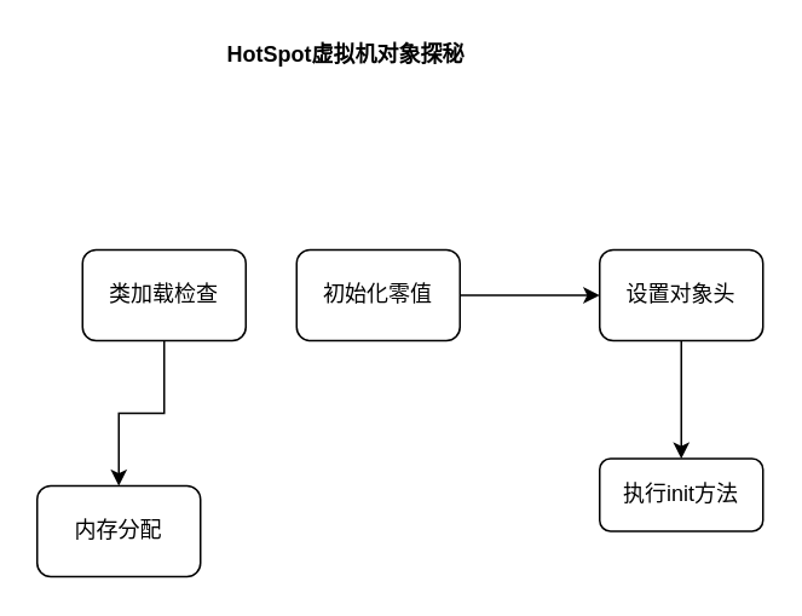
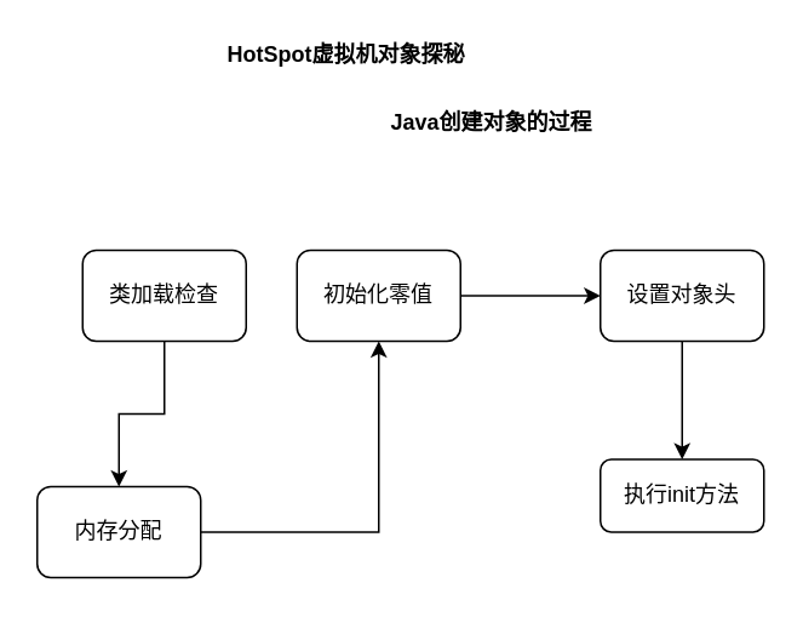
  <mxCell id="0" />
  <mxCell id="1" parent="0" />
  <mxCell id="2" value="&lt;b&gt;HotSpot虚拟机对象探秘&lt;/b&gt;" style="text;html=1;resizable=0;points=[];autosize=1;align=left;verticalAlign=top;spacingTop=-4;" vertex="1" parent="1"><mxGeometry x="123" y="20" width="150" height="20" as="geometry" /></mxCell>
+ <mxCell id="3" value="&lt;b&gt;Java创建对象的过程&lt;/b&gt;" style="text;html=1;resizable=0;points=[];autosize=1;align=left;verticalAlign=top;spacingTop=-4;" vertex="1" parent="1"><mxGeometry x="213" y="57" width="130" height="20" as="geometry" /></mxCell>
  <mxCell id="4" value="" style="edgeStyle=orthogonalEdgeStyle;rounded=0;orthogonalLoop=1;jettySize=auto;html=1;" edge="1" parent="1" source="5" target="7"><mxGeometry relative="1" as="geometry" /></mxCell>
  <mxCell id="5" value="类加载检查" style="rounded=1;whiteSpace=wrap;html=1;" vertex="1" parent="1"><mxGeometry x="45" y="137" width="90" height="50" as="geometry" /></mxCell>
+ <mxCell id="6" value="" style="edgeStyle=orthogonalEdgeStyle;rounded=0;orthogonalLoop=1;jettySize=auto;html=1;" edge="1" parent="1" source="7" target="9"><mxGeometry relative="1" as="geometry" /></mxCell>
  <mxCell id="7" value="内存分配" style="rounded=1;whiteSpace=wrap;html=1;" vertex="1" parent="1"><mxGeometry x="20" y="267" width="90" height="50" as="geometry" /></mxCell>
  <mxCell id="8" value="" style="edgeStyle=orthogonalEdgeStyle;rounded=0;orthogonalLoop=1;jettySize=auto;html=1;" edge="1" parent="1" source="9" target="11"><mxGeometry relative="1" as="geometry" /></mxCell>
  <mxCell id="9" value="初始化零值" style="rounded=1;whiteSpace=wrap;html=1;" vertex="1" parent="1"><mxGeometry x="163" y="137" width="90" height="50" as="geometry" /></mxCell>
  <mxCell id="10" value="" style="edgeStyle=orthogonalEdgeStyle;rounded=0;orthogonalLoop=1;jettySize=auto;html=1;" edge="1" parent="1" source="11" target="12"><mxGeometry relative="1" as="geometry" /></mxCell>
  <mxCell id="11" value="设置对象头" style="rounded=1;whiteSpace=wrap;html=1;" vertex="1" parent="1"><mxGeometry x="330" y="137" width="90" height="50" as="geometry" /></mxCell>
  <mxCell id="12" value="执行init方法" style="rounded=1;whiteSpace=wrap;html=1;" vertex="1" parent="1"><mxGeometry x="330" y="252" width="90" height="40" as="geometry" /></mxCell>
